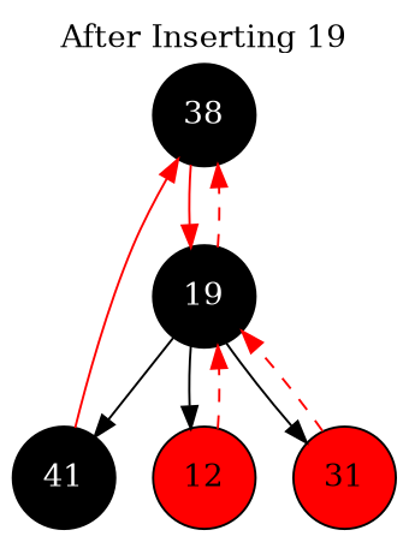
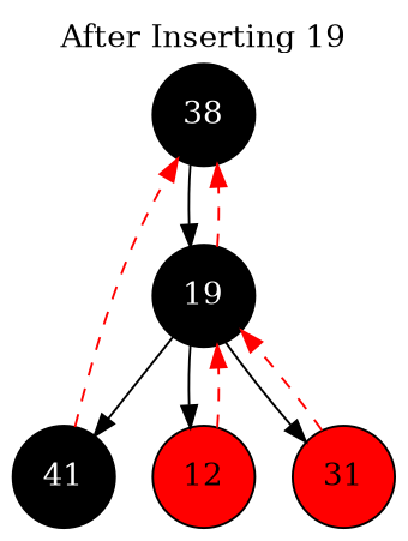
  digraph {
    label="After Inserting 19"
    labelloc=t
    node [fillcolor=black fontcolor=white shape=circle style=filled]
    38
    19
    41
    12 [fillcolor=red fontcolor=black]
    31 [fillcolor=red fontcolor=black]
-   38 -> 19 [color=red]
+   38 -> 19
    19 -> 38 [color=red style=dashed]
    19 -> 41
    19 -> 12
    19 -> 31
-   41 -> 38 [color=red style=solid]
+   41 -> 38 [color=red style=dashed]
    12 -> 19 [color=red style=dashed]
    31 -> 19 [color=red style=dashed]
  }
